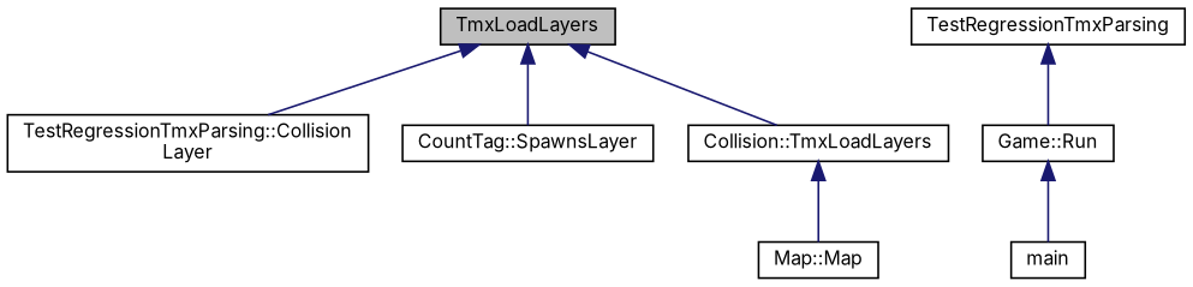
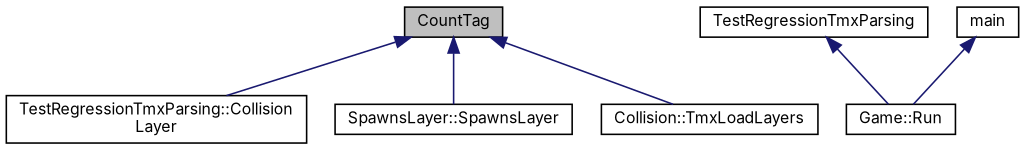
  digraph {
    fontname=Inter
    rankdir=TB
    node [color=black fontname=Inter fontsize=10 shape=record]
    edge [color=midnightblue dir=back fontname=Inter fontsize=10 labelfontname=Helvetica labelfontsize=10 style=solid]
-   n1 [fillcolor=grey75 fontcolor=black height=0.2 label=TmxLoadLayers style=filled width=0.4]
+   n1 [fillcolor=grey75 fontcolor=black height=0.2 label=CountTag style=filled width=0.4]
    n2 [height=0.2 label="TestRegressionTmxParsing::Collision\lLayer" width=0.4]
-   n3 [height=0.2 label="CountTag::SpawnsLayer" width=0.4]
+   n3 [height=0.2 label="SpawnsLayer::SpawnsLayer" width=0.4]
    n4 [height=0.2 label="Collision::TmxLoadLayers" width=0.4]
    n5 [height=0.2 label=TestRegressionTmxParsing width=0.4]
    n6 [height=0.2 label="Game::Run" width=0.4]
-   n7 [height=0.2 label="Map::Map" width=0.4]
    n8 [height=0.2 label=main width=0.4]
    n1 -> n2
    n1 -> n3
    n1 -> n4
-   n4 -> n7
    n5 -> n6
-   n6 -> n8
+   n8 -> n6
  }
